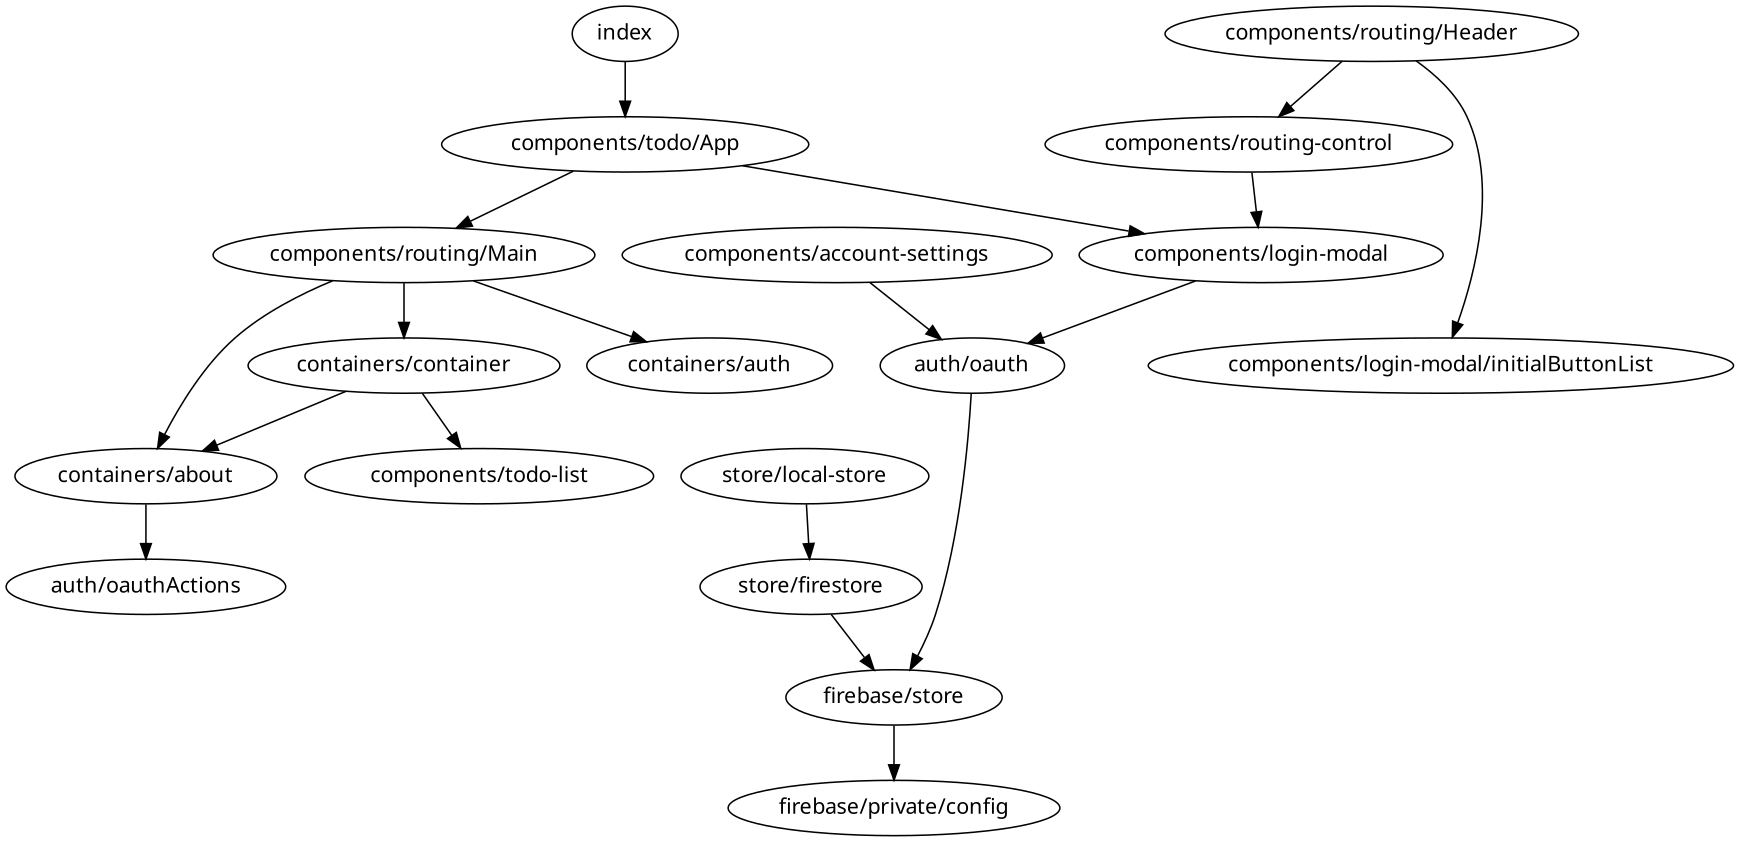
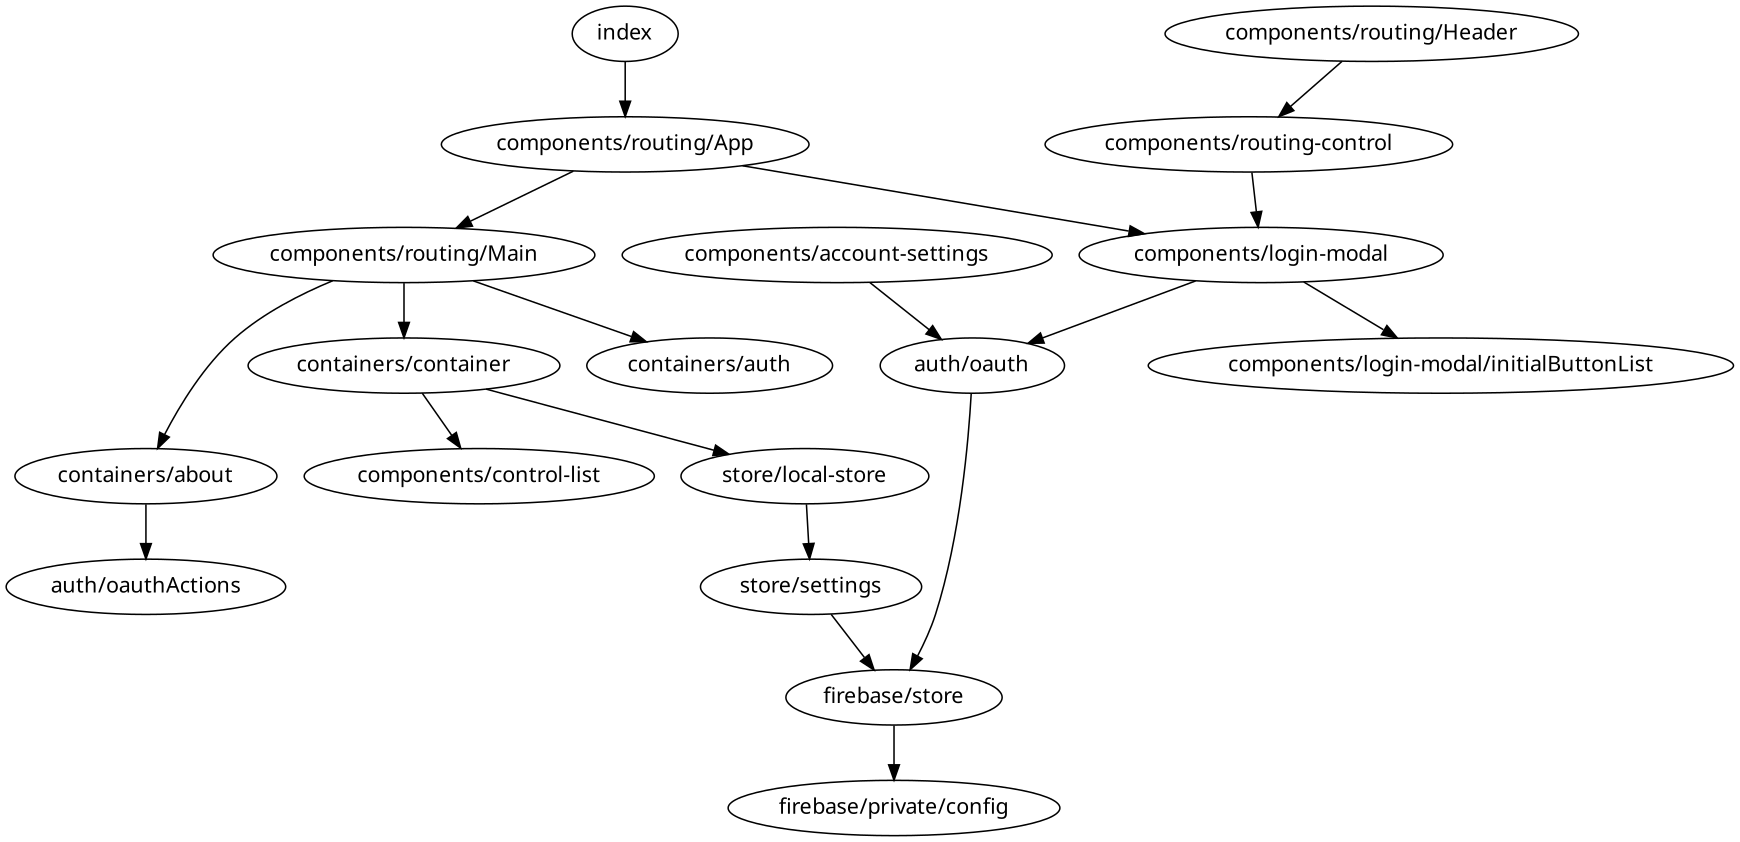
  digraph {
    fontname="Noto Sans"
    node [fontname="Noto Sans"]
    edge [fontname="Noto Sans"]
    index
-   "components/routing/App" [label="components/todo/App"]
+   "components/routing/App"
    "components/routing/Main"
    "components/login-modal"
    n5 [label="components/routing-control"]
    "components/routing/Header"
    "containers/container"
    "containers/about"
    n9 [label="containers/auth"]
    n10 [label="firebase/store"]
    "auth/oauth"
    "firebase/private/config"
    "components/login-modal/initialButtonList"
    "components/account-settings"
-   "components/todo-list"
+   "components/todo-list" [label="components/control-list"]
    "store/local-store"
    "auth/oauthActions"
-   "store/firestore"
+   "store/firestore" [label="store/settings"]
    index -> "components/routing/App"
    "components/routing/App" -> "components/routing/Main"
    "components/routing/App" -> "components/login-modal"
    "components/routing/Main" -> "containers/container"
    "components/routing/Main" -> "containers/about"
    "components/routing/Main" -> n9
    "components/login-modal" -> "auth/oauth"
-   "components/routing/Header" -> "components/login-modal/initialButtonList"
+   "components/login-modal" -> "components/login-modal/initialButtonList"
    n5 -> "components/login-modal"
    "components/routing/Header" -> n5
    "containers/container" -> "components/todo-list"
-   "containers/container" -> "containers/about"
+   "containers/container" -> "store/local-store"
    "containers/about" -> "auth/oauthActions"
    n10 -> "firebase/private/config"
    "auth/oauth" -> n10
    "components/account-settings" -> "auth/oauth"
    "store/local-store" -> "store/firestore"
    "store/firestore" -> n10
  }
